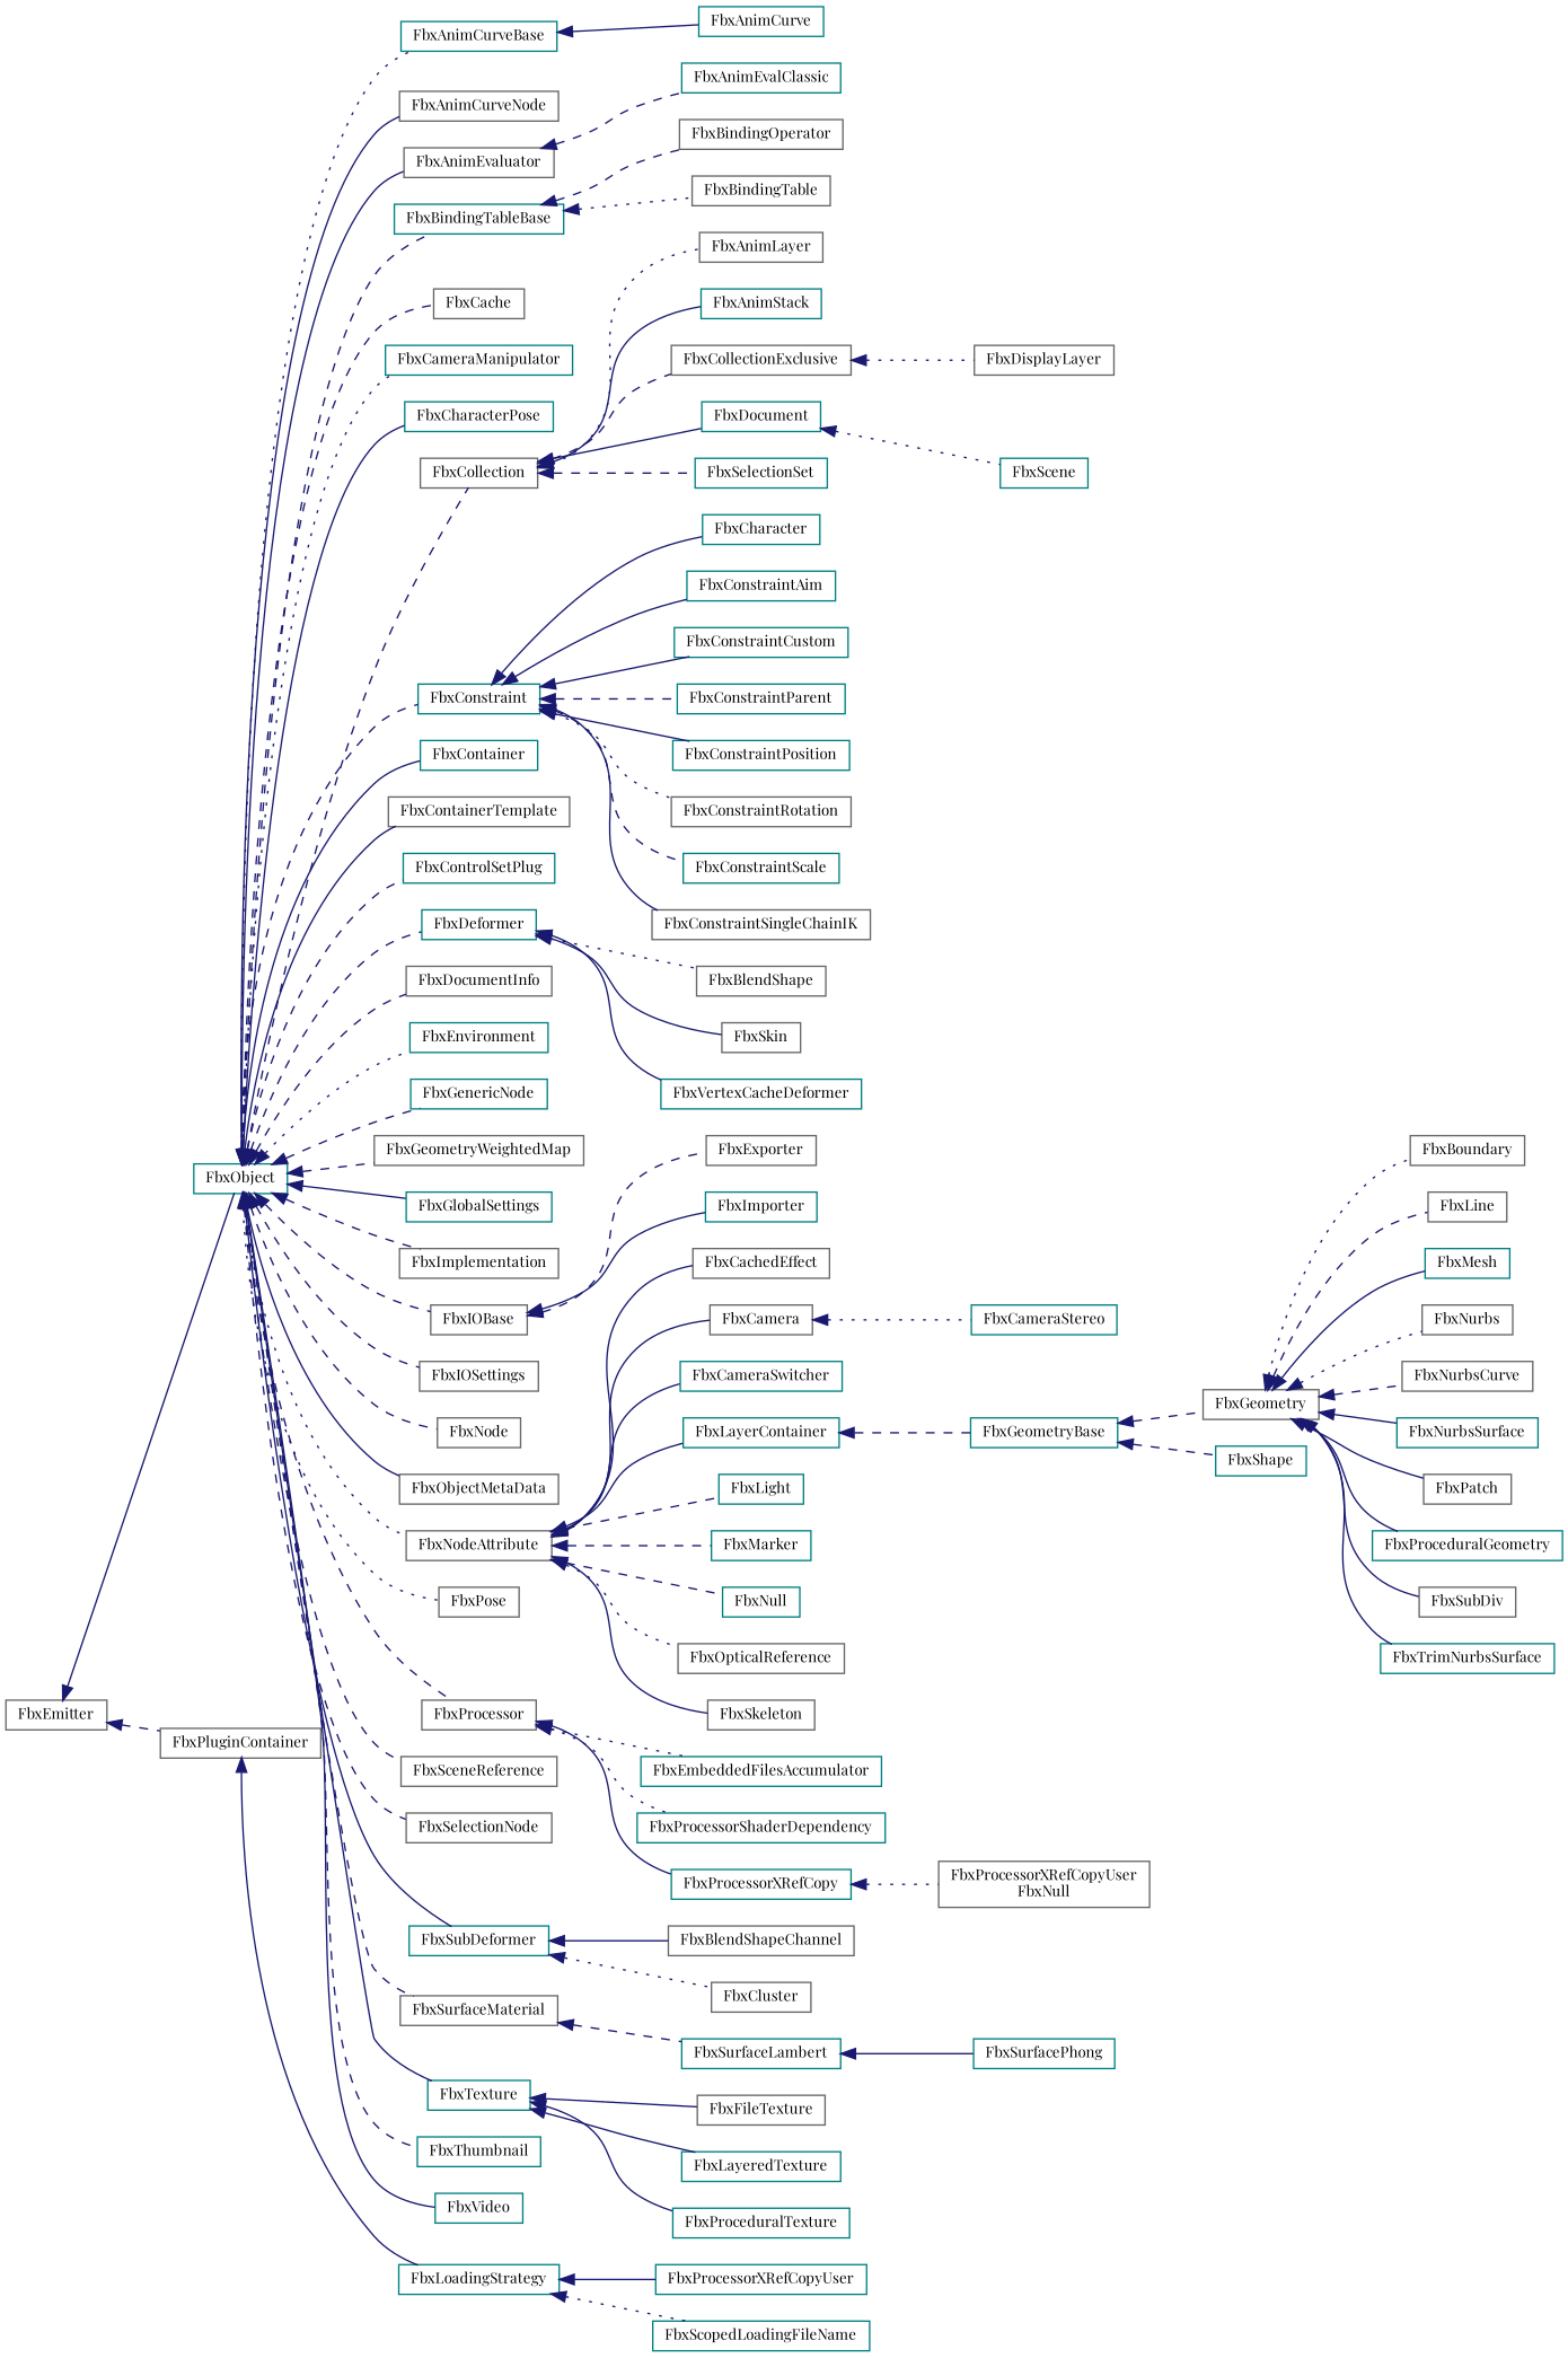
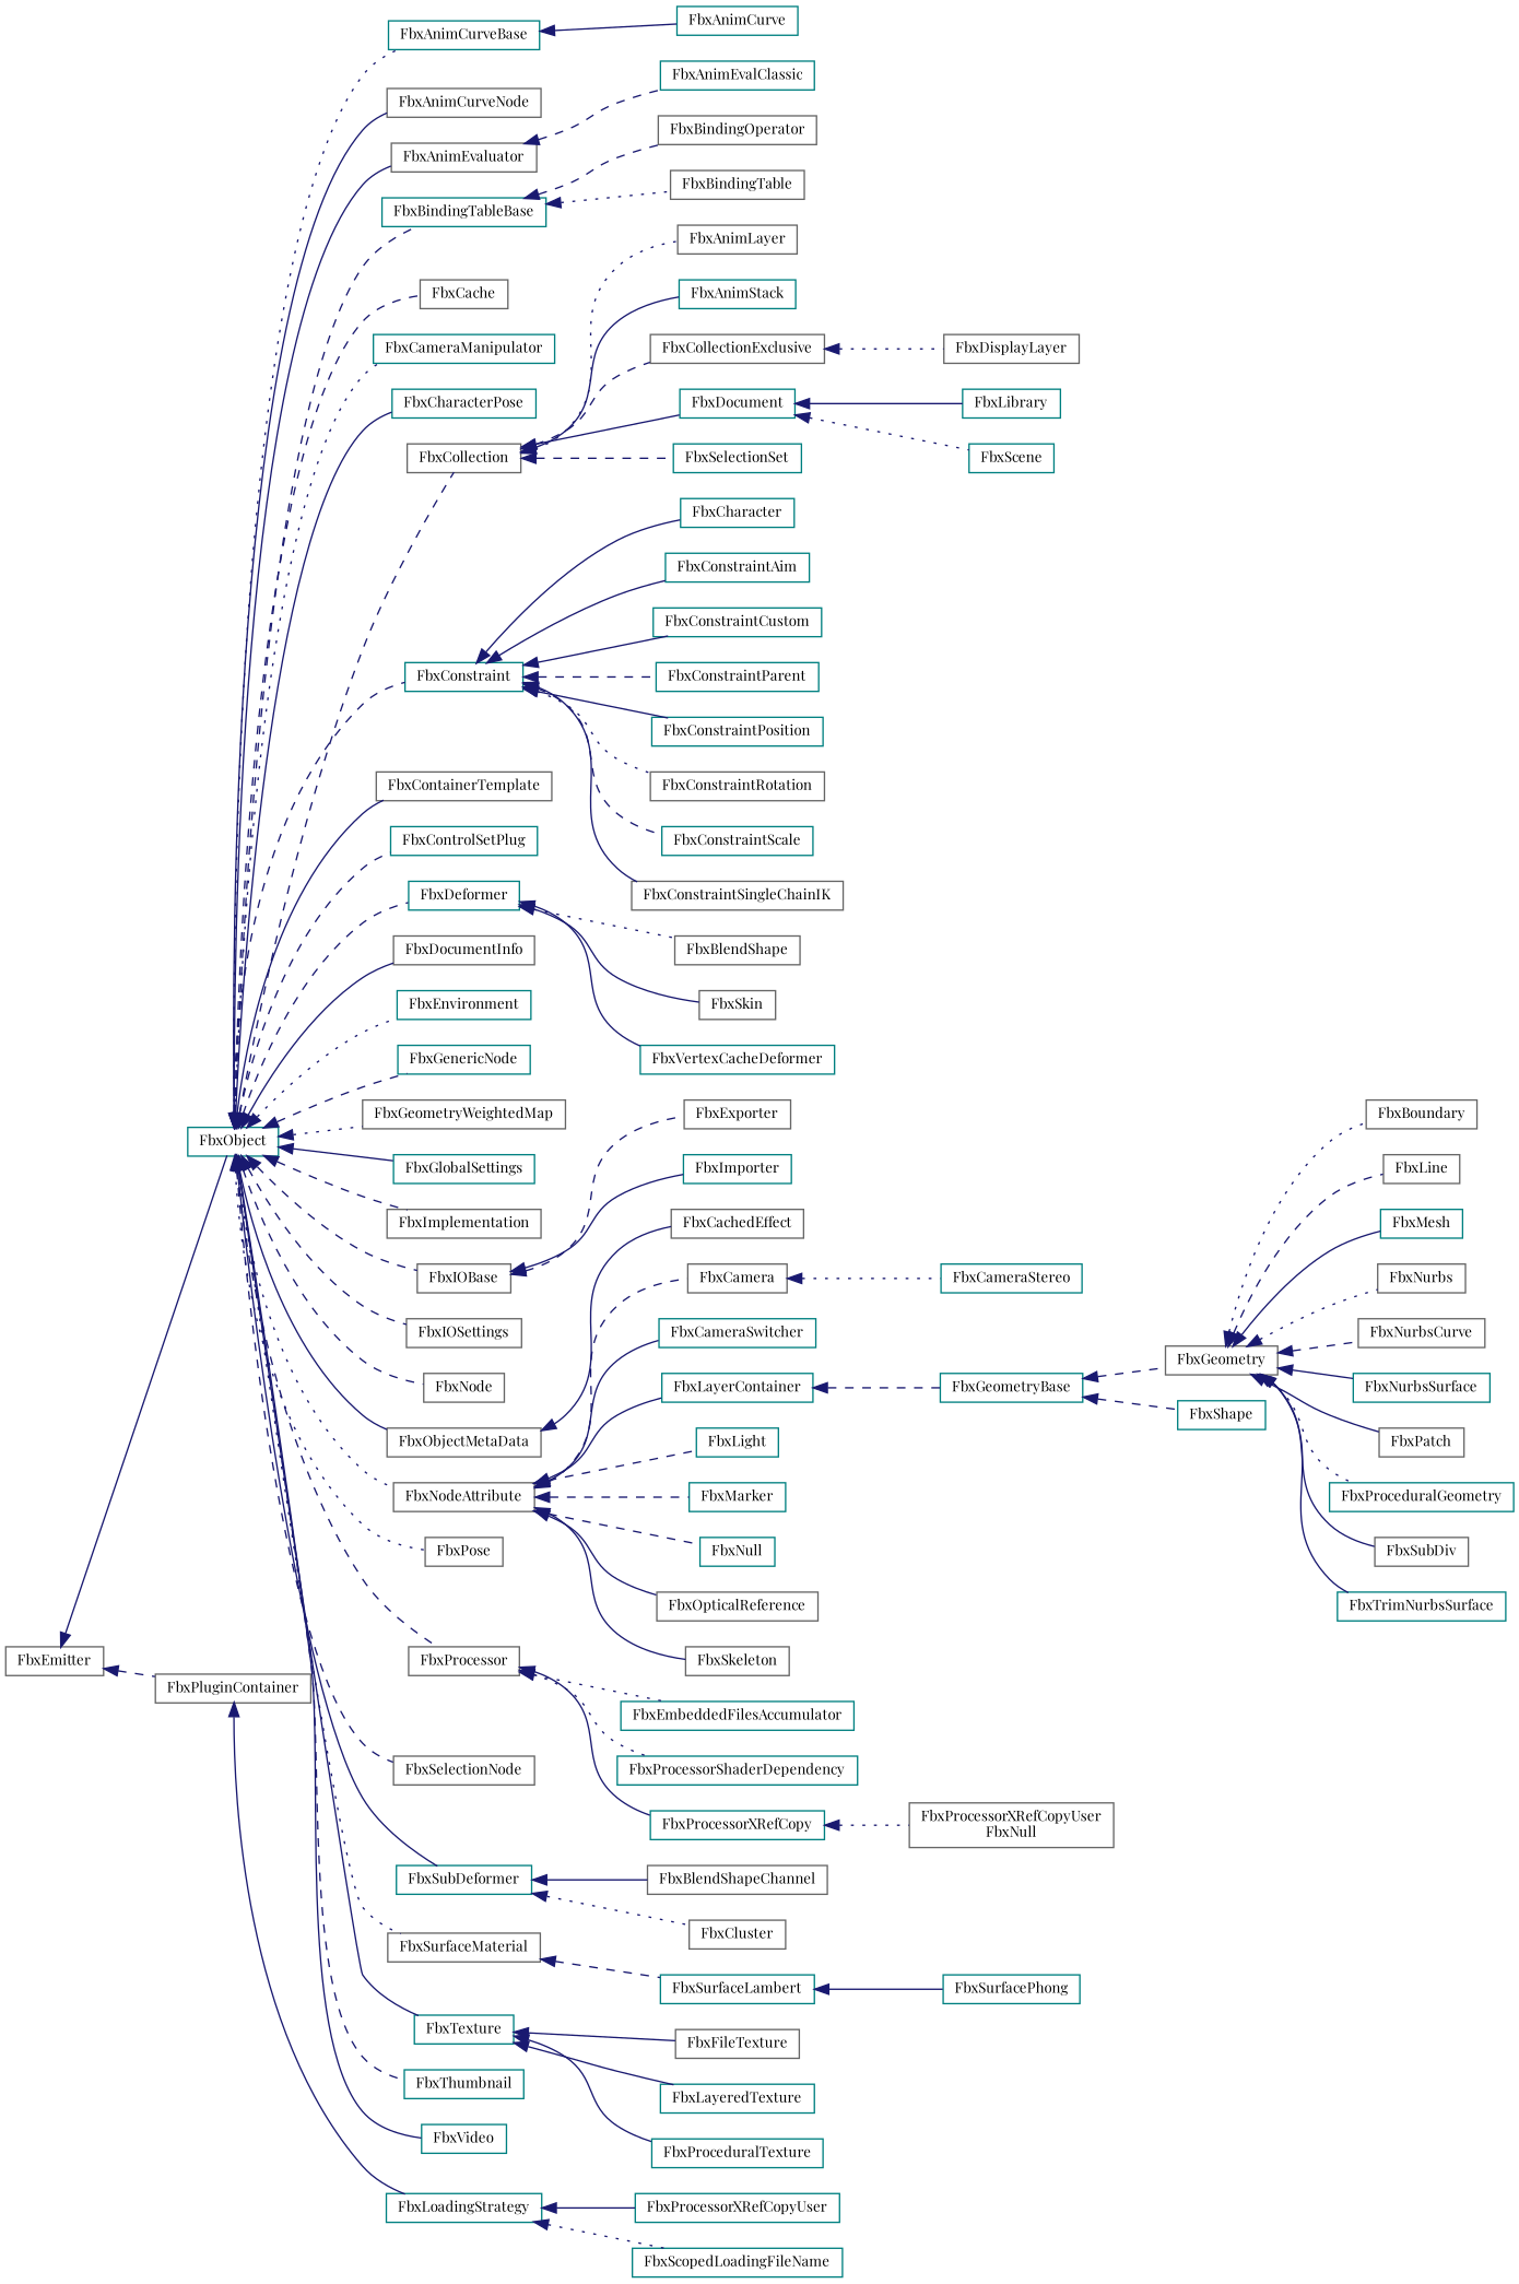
  digraph {
    fontname="Playfair Display"
    rankdir=LR
    node [color=teal fillcolor=white fontname="Playfair Display" fontsize=10 shape=record style=filled]
    edge [color=midnightblue dir=back fontname="Playfair Display" fontsize=10 labelfontname=Helvetica labelfontsize=10 style=solid]
    n1 [color=gray40 height=0.2 label=FbxEmitter width=0.4]
    n2 [height=0.2 label=FbxObject width=0.4]
    n3 [color=gray40 height=0.2 label=FbxPluginContainer width=0.4]
    n4 [height=0.2 label=FbxAnimCurveBase width=0.4]
    n5 [color=gray40 height=0.2 label=FbxAnimCurveNode width=0.4]
    n6 [color=gray40 height=0.2 label=FbxAnimEvaluator width=0.4]
    n7 [height=0.2 label=FbxBindingTableBase width=0.4]
    n8 [color=gray40 height=0.2 label=FbxCache width=0.4]
    n9 [height=0.2 label=FbxCameraManipulator width=0.4]
    n10 [height=0.2 label=FbxCharacterPose width=0.4]
    n11 [color=gray40 height=0.2 label=FbxCollection width=0.4]
    n12 [height=0.2 label=FbxConstraint width=0.4]
-   n13 [height=0.2 label=FbxContainer width=0.4]
    n14 [color=gray40 height=0.2 label=FbxContainerTemplate width=0.4]
    n15 [height=0.2 label=FbxControlSetPlug width=0.4]
    n16 [height=0.2 label=FbxDeformer width=0.4]
    n17 [color=gray40 height=0.2 label=FbxDocumentInfo width=0.4]
    n18 [height=0.2 label=FbxEnvironment width=0.4]
    n19 [height=0.2 label=FbxGenericNode width=0.4]
    n20 [color=gray40 height=0.2 label=FbxGeometryWeightedMap width=0.4]
    n21 [height=0.2 label=FbxGlobalSettings width=0.4]
    n22 [color=gray40 height=0.2 label=FbxImplementation width=0.4]
    n23 [color=gray40 height=0.2 label=FbxIOBase width=0.4]
    n24 [color=gray40 height=0.2 label=FbxIOSettings width=0.4]
    n25 [color=gray40 height=0.2 label=FbxNode width=0.4]
    n26 [color=gray40 height=0.2 label=FbxNodeAttribute width=0.4]
    n27 [color=gray40 height=0.2 label=FbxObjectMetaData width=0.4]
    n28 [color=gray40 height=0.2 label=FbxPose width=0.4]
    n29 [color=gray40 height=0.2 label=FbxProcessor width=0.4]
-   n30 [color=gray40 height=0.2 label=FbxSceneReference width=0.4]
    n31 [color=gray40 height=0.2 label=FbxSelectionNode width=0.4]
    n32 [height=0.2 label=FbxSubDeformer width=0.4]
    n33 [color=gray40 height=0.2 label=FbxSurfaceMaterial width=0.4]
    n34 [height=0.2 label=FbxTexture width=0.4]
    n35 [height=0.2 label=FbxThumbnail width=0.4]
    n36 [height=0.2 label=FbxVideo width=0.4]
    n37 [height=0.2 label=FbxLoadingStrategy width=0.4]
    n38 [height=0.2 label=FbxAnimCurve width=0.4]
    n39 [height=0.2 label=FbxAnimEvalClassic width=0.4]
    n40 [color=gray40 height=0.2 label=FbxBindingOperator width=0.4]
    n41 [color=gray40 height=0.2 label=FbxBindingTable width=0.4]
    n42 [color=gray40 height=0.2 label=FbxAnimLayer width=0.4]
    n43 [height=0.2 label=FbxAnimStack width=0.4]
    n44 [color=gray40 height=0.2 label=FbxCollectionExclusive width=0.4]
    n45 [height=0.2 label=FbxDocument width=0.4]
    n46 [height=0.2 label=FbxSelectionSet width=0.4]
    n47 [height=0.2 label=FbxCharacter width=0.4]
    n48 [height=0.2 label=FbxConstraintAim width=0.4]
    n49 [height=0.2 label=FbxConstraintCustom width=0.4]
    n50 [height=0.2 label=FbxConstraintParent width=0.4]
    n51 [height=0.2 label=FbxConstraintPosition width=0.4]
    n52 [color=gray40 height=0.2 label=FbxConstraintRotation width=0.4]
    n53 [height=0.2 label=FbxConstraintScale width=0.4]
    n54 [color=gray40 height=0.2 label=FbxConstraintSingleChainIK width=0.4]
    n55 [color=gray40 height=0.2 label=FbxBlendShape width=0.4]
    n56 [color=gray40 height=0.2 label=FbxSkin width=0.4]
    n57 [height=0.2 label=FbxVertexCacheDeformer width=0.4]
    n58 [color=gray40 height=0.2 label=FbxExporter width=0.4]
    n59 [height=0.2 label=FbxImporter width=0.4]
    n60 [color=gray40 height=0.2 label=FbxCachedEffect width=0.4]
    n61 [color=gray40 height=0.2 label=FbxCamera width=0.4]
    n62 [height=0.2 label=FbxCameraSwitcher width=0.4]
    n63 [height=0.2 label=FbxLayerContainer width=0.4]
    n64 [height=0.2 label=FbxLight width=0.4]
    n65 [height=0.2 label=FbxMarker width=0.4]
    n66 [height=0.2 label=FbxNull width=0.4]
    n67 [color=gray40 height=0.2 label=FbxOpticalReference width=0.4]
    n68 [color=gray40 height=0.2 label=FbxSkeleton width=0.4]
    n69 [height=0.2 label=FbxEmbeddedFilesAccumulator width=0.4]
    n70 [height=0.2 label=FbxProcessorShaderDependency width=0.4]
    n71 [height=0.2 label=FbxProcessorXRefCopy width=0.4]
    n72 [color=gray40 height=0.2 label=FbxBlendShapeChannel width=0.4]
    n73 [color=gray40 height=0.2 label=FbxCluster width=0.4]
    n74 [height=0.2 label=FbxSurfaceLambert width=0.4]
    n75 [color=gray40 height=0.2 label=FbxFileTexture width=0.4]
    n76 [height=0.2 label=FbxLayeredTexture width=0.4]
    n77 [height=0.2 label=FbxProceduralTexture width=0.4]
    n78 [color=gray40 height=0.2 label=FbxDisplayLayer width=0.4]
+   n79 [height=0.2 label=FbxLibrary width=0.4]
    n80 [height=0.2 label=FbxScene width=0.4]
    n81 [height=0.2 label=FbxCameraStereo width=0.4]
    n82 [height=0.2 label=FbxGeometryBase width=0.4]
    n83 [color=gray40 height=0.2 label=FbxGeometry width=0.4]
    n84 [height=0.2 label=FbxShape width=0.4]
    n85 [color=gray40 height=0.2 label=FbxBoundary width=0.4]
    n86 [color=gray40 height=0.2 label=FbxLine width=0.4]
    n87 [height=0.2 label=FbxMesh width=0.4]
    n88 [color=gray40 height=0.2 label=FbxNurbs width=0.4]
    n89 [color=gray40 height=0.2 label=FbxNurbsCurve width=0.4]
    n90 [height=0.2 label=FbxNurbsSurface width=0.4]
    n91 [color=gray40 height=0.2 label=FbxPatch width=0.4]
    n92 [height=0.2 label=FbxProceduralGeometry width=0.4]
    n93 [color=gray40 height=0.2 label=FbxSubDiv width=0.4]
    n94 [height=0.2 label=FbxTrimNurbsSurface width=0.4]
    n95 [color=gray40 height=0.2 label="FbxProcessorXRefCopyUser\lFbxNull" width=0.4]
    n96 [height=0.2 label=FbxSurfacePhong width=0.4]
    n97 [height=0.2 label=FbxProcessorXRefCopyUser width=0.4]
    n98 [height=0.2 label=FbxScopedLoadingFileName width=0.4]
    n1 -> n2
    n1 -> n3 [style=dashed]
    n2 -> n4 [style=dotted]
    n2 -> n5
    n2 -> n6
    n2 -> n7 [style=dashed]
    n2 -> n8 [style=dashed]
    n2 -> n9 [style=dotted]
    n2 -> n10
    n2 -> n11 [style=dashed]
    n2 -> n12 [style=dashed]
-   n2 -> n13
    n2 -> n14
    n2 -> n15 [style=dashed]
    n2 -> n16 [style=dashed]
-   n2 -> n17 [style=dashed]
+   n2 -> n17
    n2 -> n18 [style=dotted]
    n2 -> n19 [style=dashed]
-   n2 -> n20 [style=dashed]
+   n2 -> n20 [style=dotted]
    n2 -> n21
    n2 -> n22 [style=dashed]
    n2 -> n23 [style=dashed]
    n2 -> n24 [style=dashed]
    n2 -> n25 [style=dashed]
    n2 -> n26 [style=dotted]
    n2 -> n27
    n2 -> n28 [style=dotted]
    n2 -> n29 [style=dashed]
-   n2 -> n30 [style=dashed]
    n2 -> n31 [style=dashed]
    n2 -> n32
-   n2 -> n33 [style=dashed]
+   n2 -> n33 [style=dotted]
    n2 -> n34
    n2 -> n35 [style=dashed]
    n2 -> n36
    n3 -> n37
    n4 -> n38
    n6 -> n39 [style=dashed]
    n7 -> n40 [style=dashed]
    n7 -> n41 [style=dotted]
    n11 -> n42 [style=dotted]
    n11 -> n43
    n11 -> n44 [style=dashed]
    n11 -> n45
    n11 -> n46 [style=dashed]
    n12 -> n47
    n12 -> n48
    n12 -> n49
    n12 -> n50 [style=dashed]
    n12 -> n51
    n12 -> n52 [style=dotted]
    n12 -> n53 [style=dashed]
    n12 -> n54
    n16 -> n55 [style=dotted]
    n16 -> n56
    n16 -> n57
    n23 -> n58 [style=dashed]
    n23 -> n59
-   n26 -> n60
-   n26 -> n61
+   n27 -> n60
+   n26 -> n61 [style=dashed]
    n26 -> n62
    n26 -> n63
    n26 -> n64 [style=dashed]
    n26 -> n65 [style=dashed]
    n26 -> n66 [style=dashed]
-   n26 -> n67 [style=dotted]
+   n26 -> n67
    n26 -> n68
    n29 -> n69 [style=dotted]
    n29 -> n70 [style=dotted]
    n29 -> n71
    n32 -> n72
    n32 -> n73 [style=dotted]
    n33 -> n74 [style=dashed]
    n34 -> n75
    n34 -> n76
    n34 -> n77
    n37 -> n97
    n37 -> n98 [style=dotted]
    n44 -> n78 [style=dotted]
+   n45 -> n79
    n45 -> n80 [style=dotted]
    n61 -> n81 [style=dotted]
    n63 -> n82 [style=dashed]
    n71 -> n95 [style=dotted]
    n74 -> n96
    n82 -> n83 [style=dashed]
    n82 -> n84 [style=dashed]
    n83 -> n85 [style=dotted]
    n83 -> n86 [style=dashed]
    n83 -> n87
    n83 -> n88 [style=dotted]
    n83 -> n89 [style=dashed]
    n83 -> n90
    n83 -> n91
-   n83 -> n92
+   n83 -> n92 [style=dotted]
    n83 -> n93
    n83 -> n94
  }
